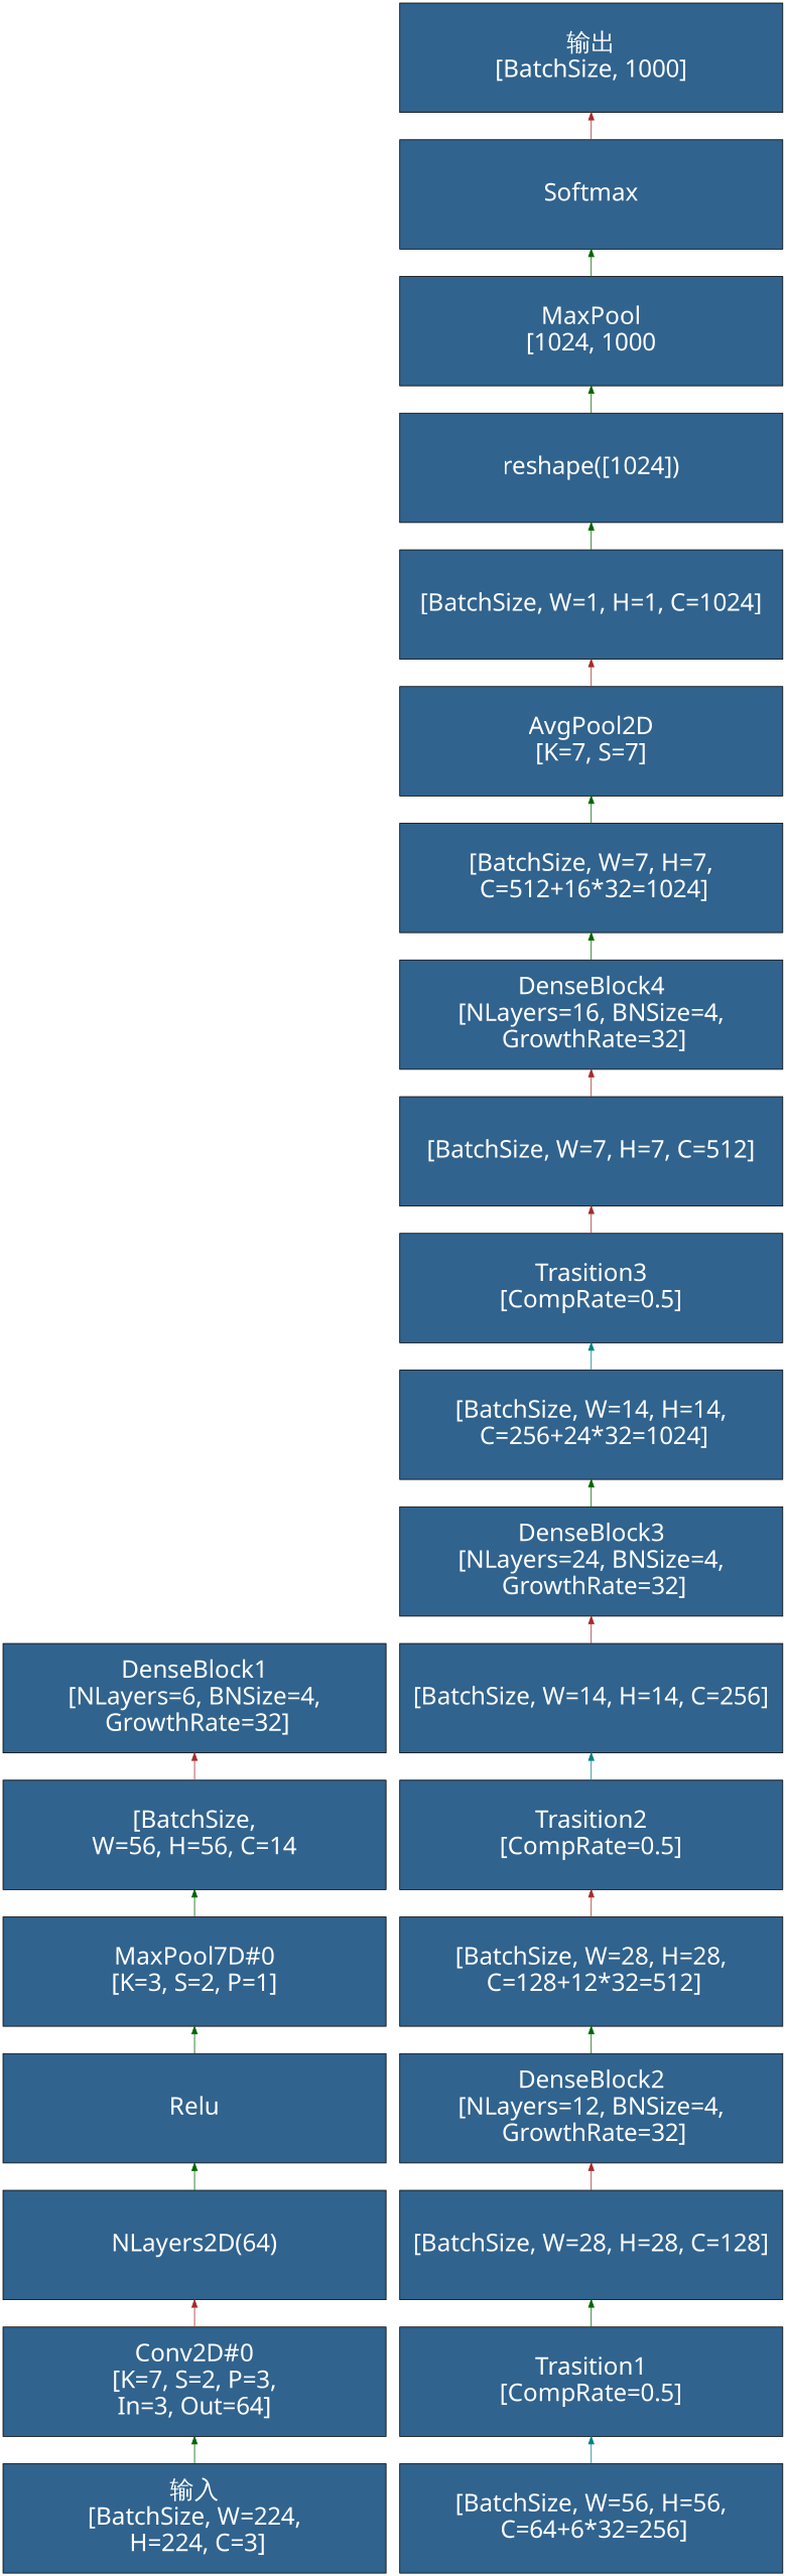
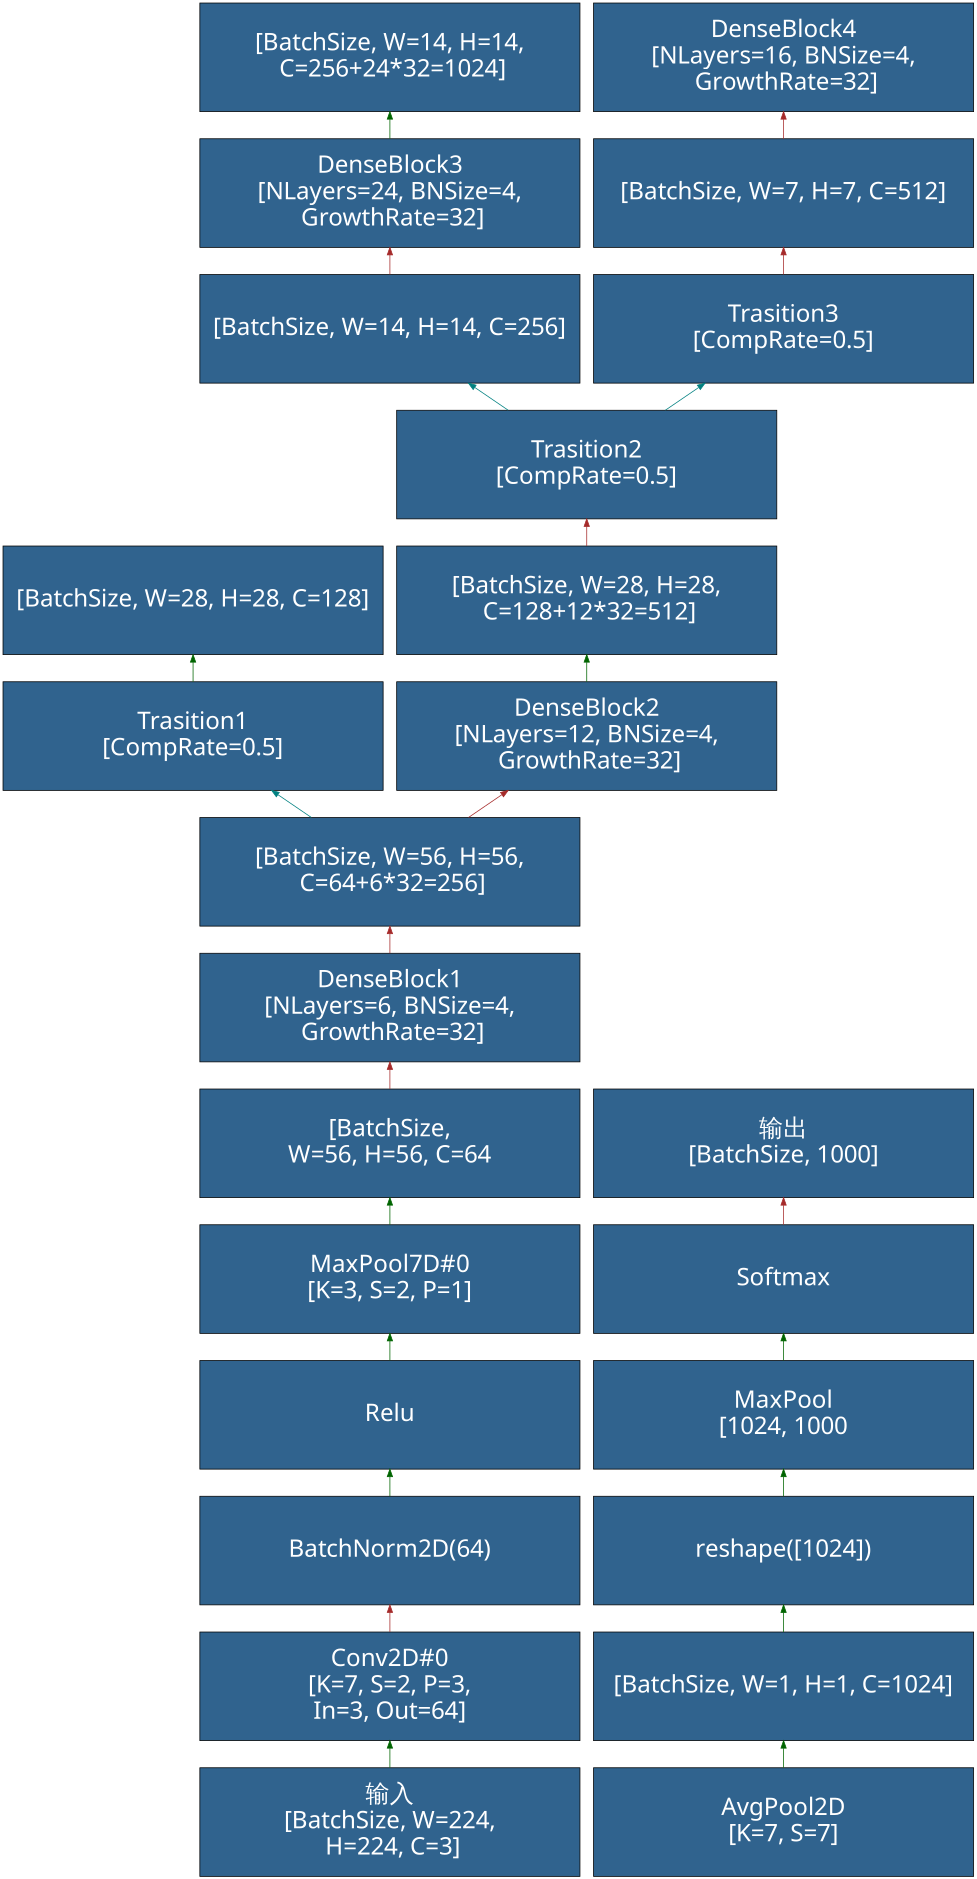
  digraph {
    rankdir=BT
    node [color=Black fillcolor="#30638e" fontcolor=White fontname=SimHei fontsize=32 shape=box style=filled]
    edge [color=darkgreen]
    n1 [height=2 label="输入\n[BatchSize, W=224,\n H=224, C=3]" width=7]
    n2 [height=2 label="Conv2D#0\n[K=7, S=2, P=3,\nIn=3, Out=64]" width=7]
-   n3 [height=2 label="NLayers2D(64)" width=7]
+   n3 [height=2 label="BatchNorm2D(64)" width=7]
    n4 [height=2 label=Relu width=7]
    n5 [height=2 label="MaxPool7D#0\n[K=3, S=2, P=1]" width=7]
-   n6 [height=2 label="[BatchSize,\nW=56, H=56, C=14" width=7]
+   n6 [height=2 label="[BatchSize,\nW=56, H=56, C=64" width=7]
    n7 [height=2 label="DenseBlock1\n[NLayers=6, BNSize=4,\n GrowthRate=32]" width=7]
    n8 [height=2 label="[BatchSize, W=56, H=56,\n C=64+6*32=256]" width=7]
    n9 [height=2 label="Trasition1\n[CompRate=0.5]" width=7]
    n10 [height=2 label="[BatchSize, W=28, H=28, C=128]" width=7]
    n11 [height=2 label="DenseBlock2\n[NLayers=12, BNSize=4,\n GrowthRate=32]" width=7]
    n12 [height=2 label="[BatchSize, W=28, H=28,\n C=128+12*32=512]" width=7]
    n13 [height=2 label="Trasition2\n[CompRate=0.5]" width=7]
    n14 [height=2 label="[BatchSize, W=14, H=14, C=256]" width=7]
    n15 [height=2 label="DenseBlock3\n[NLayers=24, BNSize=4,\n GrowthRate=32]" width=7]
    n16 [height=2 label="[BatchSize, W=14, H=14,\n C=256+24*32=1024]" width=7]
    n17 [height=2 label="Trasition3\n[CompRate=0.5]" width=7]
    n18 [height=2 label="[BatchSize, W=7, H=7, C=512]" width=7]
    n19 [height=2 label="DenseBlock4\n[NLayers=16, BNSize=4,\n GrowthRate=32]" width=7]
-   n20 [height=2 label="[BatchSize, W=7, H=7,\n C=512+16*32=1024]" width=7]
    n21 [height=2 label="AvgPool2D\n[K=7, S=7]" width=7]
    n22 [height=2 label="[BatchSize, W=1, H=1, C=1024]" width=7]
    n23 [height=2 label="reshape([1024])" width=7]
    n24 [height=2 label="MaxPool\n[1024, 1000" width=7]
    n25 [height=2 label=Softmax width=7]
    n26 [height=2 label="输出\n[BatchSize, 1000]" width=7]
    n1 -> n2
    n2 -> n3 [color=brown]
    n3 -> n4
    n4 -> n5
    n5 -> n6
    n6 -> n7 [color=brown]
+   n7 -> n8 [color=brown]
    n8 -> n9 [color=teal]
    n9 -> n10
-   n10 -> n11 [color=brown]
+   n8 -> n11 [color=brown]
    n11 -> n12
    n12 -> n13 [color=brown]
    n13 -> n14 [color=teal]
    n14 -> n15 [color=brown]
    n15 -> n16
-   n16 -> n17 [color=teal]
+   n13 -> n17 [color=teal]
    n17 -> n18 [color=brown]
    n18 -> n19 [color=brown]
-   n19 -> n20
-   n20 -> n21
-   n21 -> n22 [color=brown]
+   n21 -> n22
    n22 -> n23
    n23 -> n24
    n24 -> n25
    n25 -> n26 [color=brown]
  }
